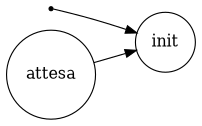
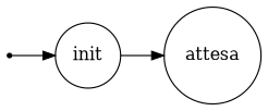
  digraph {
    rankdir=LR
    node [shape=circle]
    iniziale [shape=point]
    init
    attesa
    iniziale -> init
-   attesa -> init
+   init -> attesa
  }
